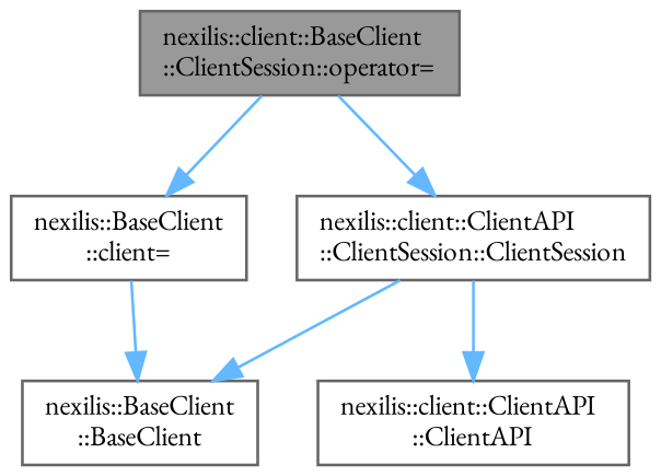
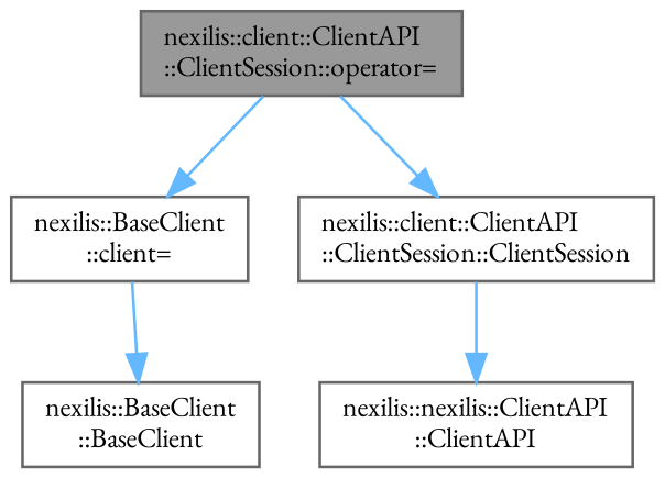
  digraph {
    fontname="EB Garamond"
    rankdir=TB
    node [color=grey40 fillcolor=white fontname="EB Garamond" fontsize=10 shape=box style=filled]
    edge [color=steelblue1 fontname="EB Garamond" fontsize=10 labelfontname=Helvetica labelfontsize=10 style=solid]
-   n1 [color=gray40 fillcolor=grey60 fontcolor=black height=0.2 label="nexilis::client::BaseClient\l::ClientSession::operator=" width=0.4]
+   n1 [color=gray40 fillcolor=grey60 fontcolor=black height=0.2 label="nexilis::client::ClientAPI\l::ClientSession::operator=" width=0.4]
    n2 [height=0.2 label="nexilis::client::ClientAPI\l::ClientSession::ClientSession" width=0.4]
    n3 [height=0.2 label="nexilis::BaseClient\l::client=" width=0.4]
    n4 [height=0.2 label="nexilis::BaseClient\l::BaseClient" width=0.4]
-   n5 [height=0.2 label="nexilis::client::ClientAPI\l::ClientAPI" width=0.4]
+   n5 [height=0.2 label="nexilis::nexilis::ClientAPI\l::ClientAPI" width=0.4]
    n1 -> n2
    n1 -> n3
-   n2 -> n4
    n2 -> n5
    n3 -> n4
  }
